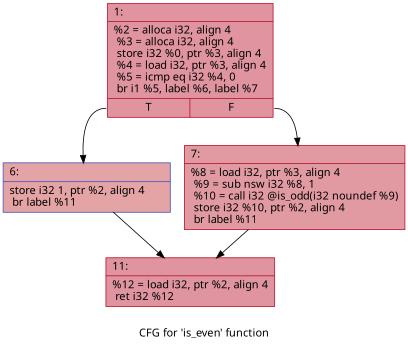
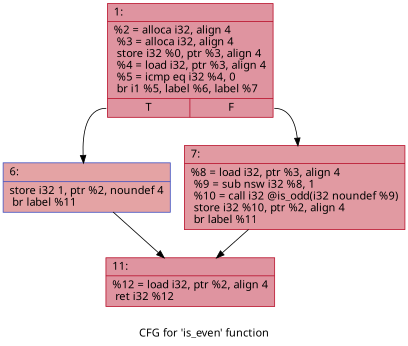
  digraph {
    label="CFG for 'is_even' function"
    fontname="Noto Sans"
    node [color="#b70d28ff" fillcolor="#b70d2870" fontname="Noto Sans" shape=record style=filled]
    edge [fontname="Noto Sans"]
    n1 [label="{1:\l|  %2 = alloca i32, align 4\l  %3 = alloca i32, align 4\l  store i32 %0, ptr %3, align 4\l  %4 = load i32, ptr %3, align 4\l  %5 = icmp eq i32 %4, 0\l  br i1 %5, label %6, label %7\l|{<s0>T|<s1>F}}"]
-   n2 [color="#3d50c3ff" fillcolor="#c32e3170" label="{6:\l|  store i32 1, ptr %2, align 4\l  br label %11\l}"]
+   n2 [color="#3d50c3ff" fillcolor="#c32e3170" label="{6:\l|  store i32 1, ptr %2, noundef 4\l  br label %11\l}"]
    n3 [fillcolor="#bb1b2c70" label="{7:\l|  %8 = load i32, ptr %3, align 4\l  %9 = sub nsw i32 %8, 1\l  %10 = call i32 @is_odd(i32 noundef %9)\l  store i32 %10, ptr %2, align 4\l  br label %11\l}"]
    n4 [label="{11:\l|  %12 = load i32, ptr %2, align 4\l  ret i32 %12\l}"]
    n1 -> n2 [tailport=s0]
    n1 -> n3 [tailport=s1]
    n2 -> n4
    n3 -> n4
  }
